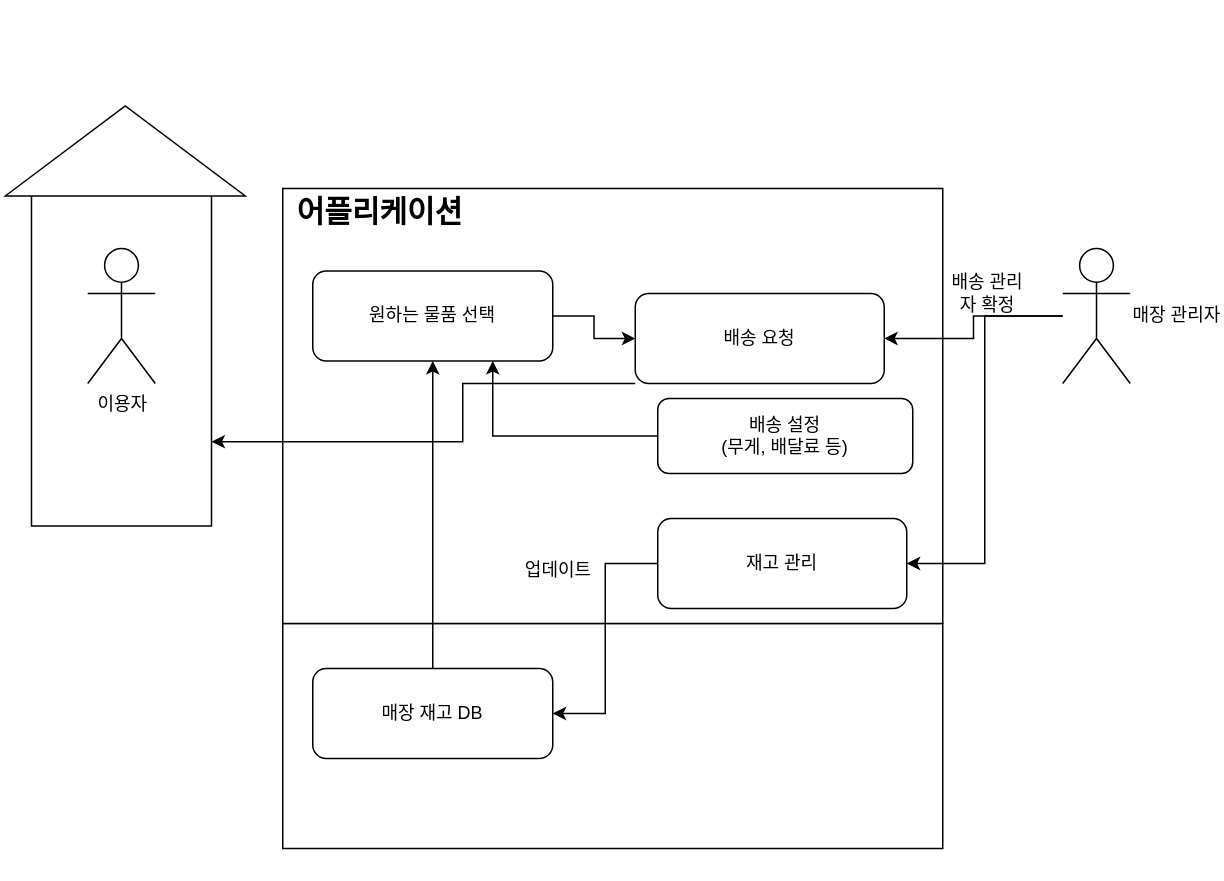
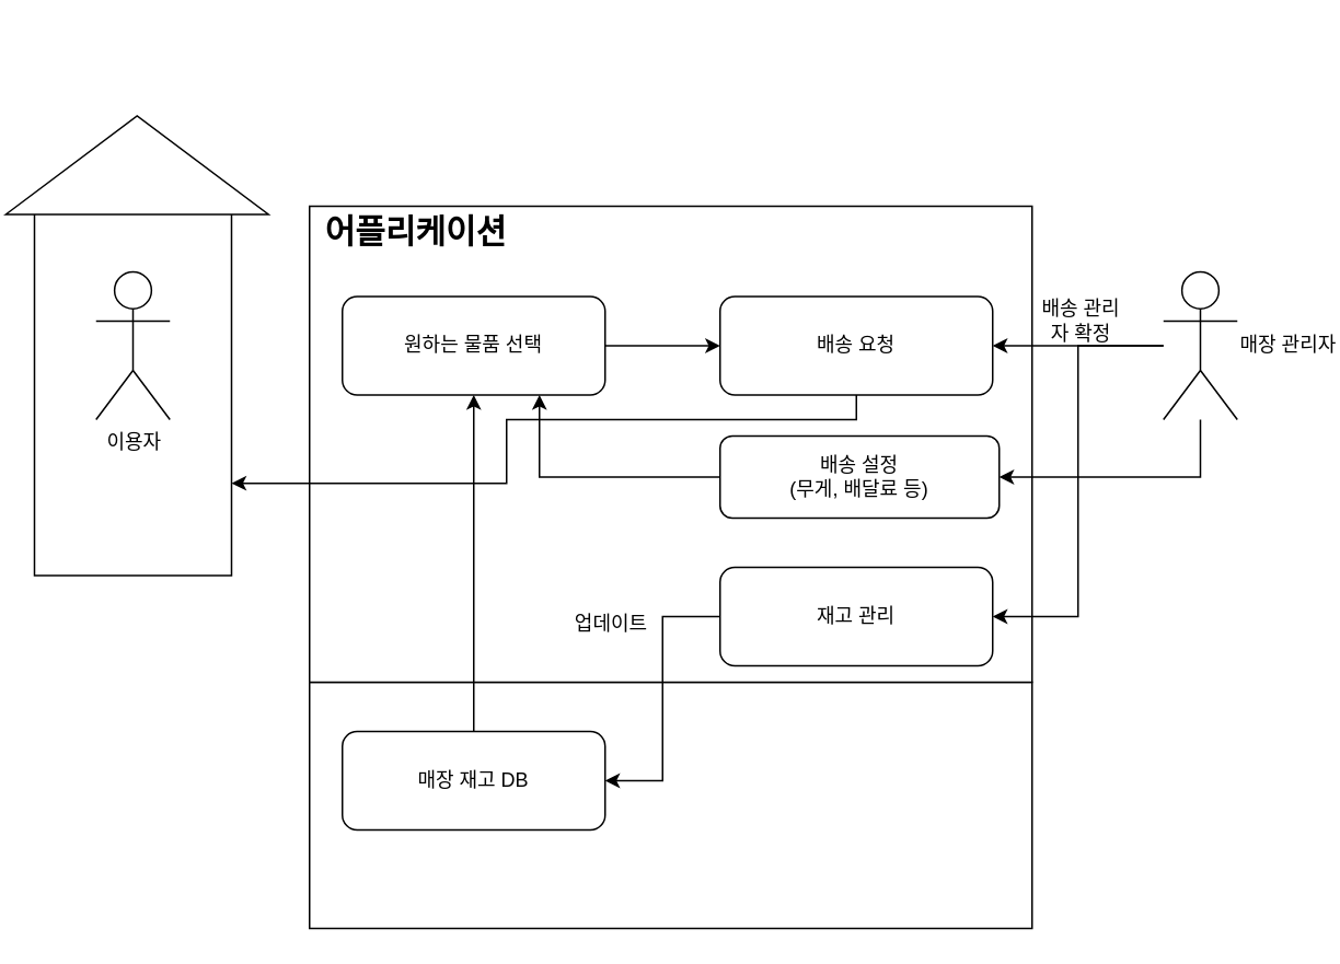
  <mxCell id="0" />
  <mxCell id="1" parent="0" />
  <mxCell id="2" value="" style="rounded=0;whiteSpace=wrap;html=1;" vertex="1" parent="1"><mxGeometry x="20.5" y="125" width="120" height="225" as="geometry" /></mxCell>
  <mxCell id="3" value="" style="rounded=0;whiteSpace=wrap;html=1;" vertex="1" parent="1"><mxGeometry x="188" y="415" width="440" height="150" as="geometry" /></mxCell>
  <mxCell id="4" value="" style="rounded=0;whiteSpace=wrap;html=1;" vertex="1" parent="1"><mxGeometry x="188" y="125" width="440" height="290" as="geometry" /></mxCell>
  <mxCell id="5" value="이용자" style="shape=umlActor;verticalLabelPosition=bottom;verticalAlign=top;html=1;outlineConnect=0;" vertex="1" parent="1"><mxGeometry x="58" y="165" width="45" height="90" as="geometry" /></mxCell>
  <mxCell id="6" style="edgeStyle=orthogonalEdgeStyle;rounded=0;orthogonalLoop=1;jettySize=auto;html=1;entryX=1;entryY=0.5;entryDx=0;entryDy=0;" edge="1" parent="1" source="9" target="14"><mxGeometry relative="1" as="geometry" /></mxCell>
  <mxCell id="7" style="edgeStyle=orthogonalEdgeStyle;rounded=0;orthogonalLoop=1;jettySize=auto;html=1;entryX=1;entryY=0.5;entryDx=0;entryDy=0;" edge="1" parent="1" source="9" target="19"><mxGeometry relative="1" as="geometry" /></mxCell>
+ <mxCell id="8" style="edgeStyle=orthogonalEdgeStyle;rounded=0;orthogonalLoop=1;jettySize=auto;html=1;entryX=1;entryY=0.5;entryDx=0;entryDy=0;" edge="1" parent="1" source="9" target="22"><mxGeometry relative="1" as="geometry"><Array as="points"><mxPoint x="731" y="290" /></Array></mxGeometry></mxCell>
  <mxCell id="9" value="매장 관리자" style="shape=umlActor;verticalLabelPosition=middle;verticalAlign=middle;html=1;outlineConnect=0;labelPosition=right;align=left;" vertex="1" parent="1"><mxGeometry x="708" y="165" width="45" height="90" as="geometry" /></mxCell>
  <mxCell id="10" value="어플리케이션" style="text;html=1;strokeColor=none;fillColor=none;align=center;verticalAlign=middle;whiteSpace=wrap;rounded=0;fontStyle=1;fontSize=20;" vertex="1" parent="1"><mxGeometry x="188" y="125" width="130" height="30" as="geometry" /></mxCell>
  <mxCell id="11" style="edgeStyle=orthogonalEdgeStyle;rounded=0;orthogonalLoop=1;jettySize=auto;html=1;entryX=0.5;entryY=1;entryDx=0;entryDy=0;" edge="1" parent="1" source="12" target="17"><mxGeometry relative="1" as="geometry" /></mxCell>
  <mxCell id="12" value="매장 재고 DB" style="rounded=1;whiteSpace=wrap;html=1;" vertex="1" parent="1"><mxGeometry x="208" y="445" width="160" height="60" as="geometry" /></mxCell>
  <mxCell id="13" style="edgeStyle=orthogonalEdgeStyle;rounded=0;orthogonalLoop=1;jettySize=auto;html=1;entryX=1;entryY=0.5;entryDx=0;entryDy=0;" edge="1" parent="1" source="14" target="12"><mxGeometry relative="1" as="geometry" /></mxCell>
  <mxCell id="14" value="재고 관리" style="rounded=1;whiteSpace=wrap;html=1;" vertex="1" parent="1"><mxGeometry x="438" y="345" width="166" height="60" as="geometry" /></mxCell>
  <mxCell id="15" value="업데이트" style="text;html=1;strokeColor=none;fillColor=none;align=center;verticalAlign=middle;whiteSpace=wrap;rounded=0;" vertex="1" parent="1"><mxGeometry x="342" y="365" width="60" height="30" as="geometry" /></mxCell>
  <mxCell id="16" style="edgeStyle=orthogonalEdgeStyle;rounded=0;orthogonalLoop=1;jettySize=auto;html=1;entryX=0;entryY=0.5;entryDx=0;entryDy=0;" edge="1" parent="1" source="17" target="19"><mxGeometry relative="1" as="geometry" /></mxCell>
  <mxCell id="17" value="원하는 물품 선택" style="rounded=1;whiteSpace=wrap;html=1;" vertex="1" parent="1"><mxGeometry x="208" y="180" width="160" height="60" as="geometry" /></mxCell>
  <mxCell id="18" style="edgeStyle=orthogonalEdgeStyle;rounded=0;orthogonalLoop=1;jettySize=auto;html=1;entryX=1;entryY=0.75;entryDx=0;entryDy=0;" edge="1" parent="1" source="19" target="2"><mxGeometry relative="1" as="geometry"><Array as="points"><mxPoint x="521" y="255" /><mxPoint x="308" y="255" /><mxPoint x="308" y="294" /></Array></mxGeometry></mxCell>
- <mxCell id="19" value="배송 요청" style="rounded=1;whiteSpace=wrap;html=1;" vertex="1" parent="1"><mxGeometry x="423" y="195" width="166" height="60" as="geometry" /></mxCell>
+ <mxCell id="19" value="배송 요청" style="rounded=1;whiteSpace=wrap;html=1;" vertex="1" parent="1"><mxGeometry x="438" y="180" width="166" height="60" as="geometry" /></mxCell>
  <mxCell id="20" value="배송 관리자 확정" style="text;html=1;strokeColor=none;fillColor=none;align=center;verticalAlign=middle;whiteSpace=wrap;rounded=0;" vertex="1" parent="1"><mxGeometry x="628" y="180" width="60" height="30" as="geometry" /></mxCell>
  <mxCell id="21" style="edgeStyle=orthogonalEdgeStyle;rounded=0;orthogonalLoop=1;jettySize=auto;html=1;entryX=0.75;entryY=1;entryDx=0;entryDy=0;" edge="1" parent="1" source="22" target="17"><mxGeometry relative="1" as="geometry" /></mxCell>
  <mxCell id="22" value="배송 설정&lt;br&gt;(무게, 배달료 등)" style="rounded=1;whiteSpace=wrap;html=1;" vertex="1" parent="1"><mxGeometry x="438" y="265" width="170" height="50" as="geometry" /></mxCell>
  <mxCell id="23" value="" style="triangle;whiteSpace=wrap;html=1;rotation=-90;" vertex="1" parent="1"><mxGeometry x="53" y="20" width="60" height="160" as="geometry" /></mxCell>
